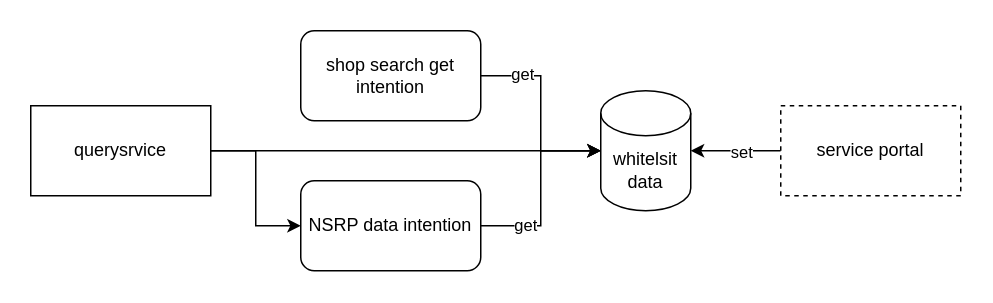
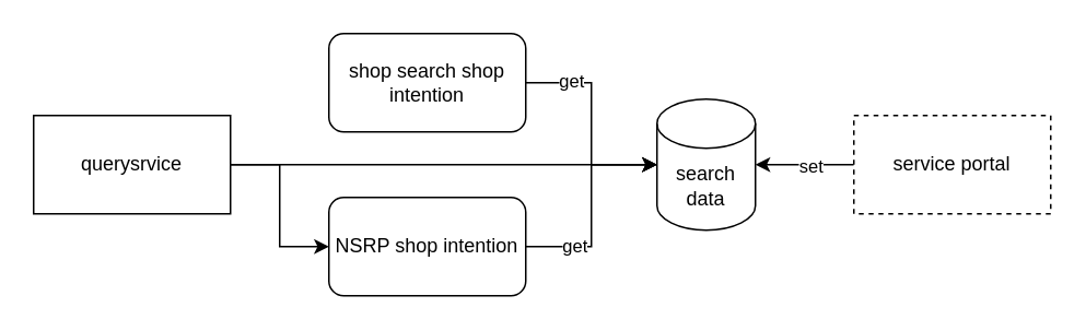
  <mxCell id="0" />
  <mxCell id="1" parent="0" />
  <mxCell id="2" style="edgeStyle=orthogonalEdgeStyle;rounded=0;orthogonalLoop=1;jettySize=auto;html=1;" edge="1" parent="1" source="4" target="8"><mxGeometry relative="1" as="geometry" /></mxCell>
  <mxCell id="3" style="edgeStyle=orthogonalEdgeStyle;rounded=0;orthogonalLoop=1;jettySize=auto;html=1;entryX=0;entryY=0.5;entryDx=0;entryDy=0;" edge="1" parent="1" source="4" target="14"><mxGeometry relative="1" as="geometry" /></mxCell>
  <mxCell id="4" value="querysrvice" style="rounded=0;whiteSpace=wrap;html=1;" vertex="1" parent="1"><mxGeometry x="20" y="70" width="120" height="60" as="geometry" /></mxCell>
  <mxCell id="5" style="edgeStyle=orthogonalEdgeStyle;rounded=0;orthogonalLoop=1;jettySize=auto;html=1;entryX=1;entryY=0.5;entryDx=0;entryDy=0;entryPerimeter=0;" edge="1" parent="1" source="7" target="8"><mxGeometry relative="1" as="geometry" /></mxCell>
  <mxCell id="6" value="set" style="edgeLabel;html=1;align=center;verticalAlign=middle;resizable=0;points=[];" vertex="1" connectable="0" parent="5"><mxGeometry x="-0.1" relative="1" as="geometry"><mxPoint as="offset" /></mxGeometry></mxCell>
  <mxCell id="7" value="service portal" style="rounded=0;whiteSpace=wrap;html=1;dashed=1;" vertex="1" parent="1"><mxGeometry x="520" y="70" width="120" height="60" as="geometry" /></mxCell>
- <mxCell id="8" value="whitelsit data" style="shape=cylinder3;whiteSpace=wrap;html=1;boundedLbl=1;backgroundOutline=1;size=15;" vertex="1" parent="1"><mxGeometry x="400" y="60" width="60" height="80" as="geometry" /></mxCell>
+ <mxCell id="8" value="search data" style="shape=cylinder3;whiteSpace=wrap;html=1;boundedLbl=1;backgroundOutline=1;size=15;" vertex="1" parent="1"><mxGeometry x="400" y="60" width="60" height="80" as="geometry" /></mxCell>
  <mxCell id="9" style="edgeStyle=orthogonalEdgeStyle;rounded=0;orthogonalLoop=1;jettySize=auto;html=1;entryX=0;entryY=0.5;entryDx=0;entryDy=0;entryPerimeter=0;" edge="1" parent="1" source="11" target="8"><mxGeometry relative="1" as="geometry" /></mxCell>
  <mxCell id="10" value="get" style="edgeLabel;html=1;align=center;verticalAlign=middle;resizable=0;points=[];" vertex="1" connectable="0" parent="9"><mxGeometry x="-0.585" y="2" relative="1" as="geometry"><mxPoint as="offset" /></mxGeometry></mxCell>
- <mxCell id="11" value="shop search get intention" style="rounded=1;whiteSpace=wrap;html=1;" vertex="1" parent="1"><mxGeometry x="200" y="20" width="120" height="60" as="geometry" /></mxCell>
+ <mxCell id="11" value="shop search shop intention" style="rounded=1;whiteSpace=wrap;html=1;" vertex="1" parent="1"><mxGeometry x="200" y="20" width="120" height="60" as="geometry" /></mxCell>
  <mxCell id="12" style="edgeStyle=orthogonalEdgeStyle;rounded=0;orthogonalLoop=1;jettySize=auto;html=1;entryX=0;entryY=0.5;entryDx=0;entryDy=0;entryPerimeter=0;" edge="1" parent="1" source="14" target="8"><mxGeometry relative="1" as="geometry" /></mxCell>
  <mxCell id="13" value="get" style="edgeLabel;html=1;align=center;verticalAlign=middle;resizable=0;points=[];" vertex="1" connectable="0" parent="12"><mxGeometry x="-0.554" y="1" relative="1" as="geometry"><mxPoint as="offset" /></mxGeometry></mxCell>
- <mxCell id="14" value="NSRP data intention" style="rounded=1;whiteSpace=wrap;html=1;" vertex="1" parent="1"><mxGeometry x="200" y="120" width="120" height="60" as="geometry" /></mxCell>
+ <mxCell id="14" value="NSRP shop intention" style="rounded=1;whiteSpace=wrap;html=1;" vertex="1" parent="1"><mxGeometry x="200" y="120" width="120" height="60" as="geometry" /></mxCell>
